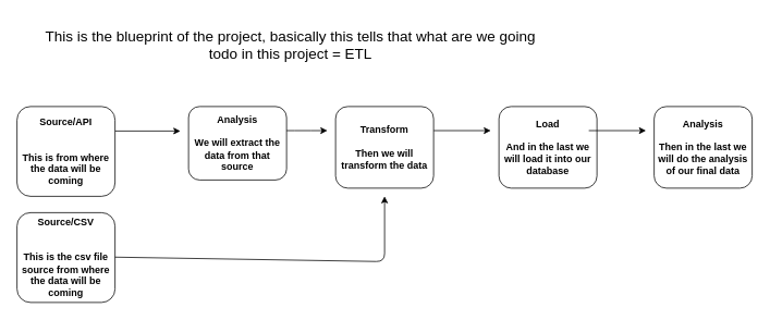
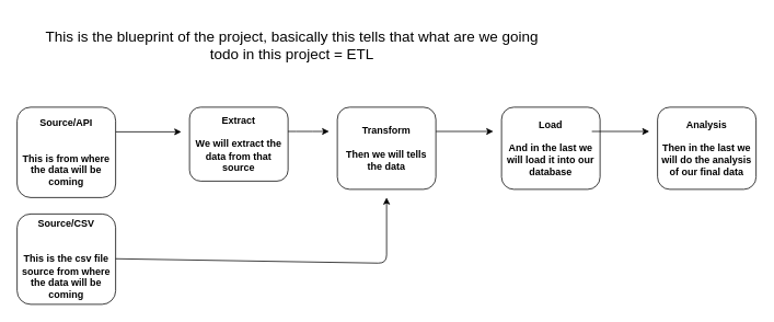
  <mxCell id="0" />
  <mxCell id="1" parent="0" />
  <mxCell id="2" style="edgeStyle=none;html=1;exitX=1;exitY=0.25;exitDx=0;exitDy=0;" parent="1" edge="1"><mxGeometry relative="1" as="geometry"><mxPoint x="600" y="159.5" as="targetPoint" /><mxPoint x="530" y="159.5" as="sourcePoint" /></mxGeometry></mxCell>
- <mxCell id="3" value="&lt;b&gt;Transform&lt;br&gt;&lt;br&gt;Then we will transform the data&lt;/b&gt;" style="rounded=1;whiteSpace=wrap;html=1;" parent="1" vertex="1"><mxGeometry x="410" y="130" width="120" height="100" as="geometry" /></mxCell>
- <mxCell id="4" value="&lt;b&gt;Analysis&lt;br&gt;&lt;br&gt;We will extract the data from that source&lt;/b&gt;" style="rounded=1;whiteSpace=wrap;html=1;" parent="1" vertex="1"><mxGeometry x="230" y="130" width="120" height="90" as="geometry" /></mxCell>
+ <mxCell id="3" value="&lt;b&gt;Transform&lt;br&gt;&lt;br&gt;Then we will tells the data&lt;/b&gt;" style="rounded=1;whiteSpace=wrap;html=1;" parent="1" vertex="1"><mxGeometry x="410" y="130" width="120" height="100" as="geometry" /></mxCell>
+ <mxCell id="4" value="&lt;b&gt;Extract&lt;br&gt;&lt;br&gt;We will extract the data from that source&lt;/b&gt;" style="rounded=1;whiteSpace=wrap;html=1;" parent="1" vertex="1"><mxGeometry x="230" y="130" width="120" height="90" as="geometry" /></mxCell>
  <mxCell id="5" style="edgeStyle=none;html=1;exitX=1;exitY=0.25;exitDx=0;exitDy=0;" parent="1" edge="1"><mxGeometry relative="1" as="geometry"><mxPoint x="220" y="160" as="targetPoint" /><mxPoint x="140" y="160" as="sourcePoint" /></mxGeometry></mxCell>
  <mxCell id="6" value="&lt;b&gt;Source/API&lt;br&gt;&lt;br&gt;&lt;br&gt;This is from where the data will be coming&lt;/b&gt;" style="rounded=1;whiteSpace=wrap;html=1;" parent="1" vertex="1"><mxGeometry x="20" y="130" width="120" height="110" as="geometry" /></mxCell>
  <mxCell id="7" style="edgeStyle=none;html=1;" parent="1" edge="1"><mxGeometry relative="1" as="geometry"><mxPoint x="400" y="159.5" as="targetPoint" /><mxPoint x="350" y="159.5" as="sourcePoint" /><Array as="points"><mxPoint x="370" y="159.5" /></Array></mxGeometry></mxCell>
  <mxCell id="8" value="&lt;b&gt;Load&lt;br&gt;&lt;br&gt;And in the last we will load it into our database&lt;/b&gt;" style="rounded=1;whiteSpace=wrap;html=1;" parent="1" vertex="1"><mxGeometry x="610" y="130" width="120" height="100" as="geometry" /></mxCell>
  <mxCell id="9" value="&lt;font style=&quot;font-size: 18px;&quot;&gt;This is the blueprint of the project, basically this tells that what are we going todo in this project = ETL&lt;/font&gt;" style="text;strokeColor=none;align=center;fillColor=none;html=1;verticalAlign=middle;whiteSpace=wrap;rounded=0;" parent="1" vertex="1"><mxGeometry x="40" y="20" width="630" height="70" as="geometry" /></mxCell>
  <mxCell id="10" value="&lt;b&gt;Analysis&lt;br&gt;&lt;br&gt;Then in the last we will do the analysis of our final data&lt;/b&gt;" style="rounded=1;whiteSpace=wrap;html=1;" parent="1" vertex="1"><mxGeometry x="800" y="130" width="120" height="100" as="geometry" /></mxCell>
  <mxCell id="11" style="edgeStyle=none;html=1;exitX=1;exitY=0.25;exitDx=0;exitDy=0;" parent="1" edge="1"><mxGeometry relative="1" as="geometry"><mxPoint x="790" y="159.5" as="targetPoint" /><mxPoint x="720" y="159.5" as="sourcePoint" /></mxGeometry></mxCell>
  <mxCell id="12" value="&lt;b&gt;Source/CSV&lt;br&gt;&lt;br&gt;&lt;br&gt;This is the csv file source from where the data will be coming&lt;/b&gt;" style="rounded=1;whiteSpace=wrap;html=1;" vertex="1" parent="1"><mxGeometry x="20" y="260" width="120" height="110" as="geometry" /></mxCell>
  <mxCell id="13" style="edgeStyle=none;html=1;exitX=1;exitY=0.25;exitDx=0;exitDy=0;" edge="1" parent="1"><mxGeometry relative="1" as="geometry"><mxPoint y="240" as="targetPoint" x="470" /><mxPoint x="140" y="314.5" as="sourcePoint" /><Array as="points"><mxPoint y="320" x="470" /></Array></mxGeometry></mxCell>
